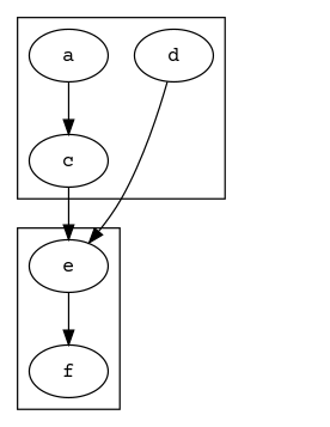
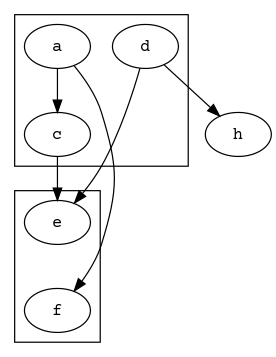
  digraph {
    compound=true
    fontname="Courier Prime"
    node [fontname="Courier Prime"]
    edge [fontname="Courier Prime"]
    a
    c
    d
    e
    f
+   h
    subgraph cluster_1 {
      a
      c
      d
    }
    subgraph cluster_2 {
      e
      f
    }
    a -> c
    c -> e
    d -> e
-   e -> f
+   d -> h
+   a -> f
  }
